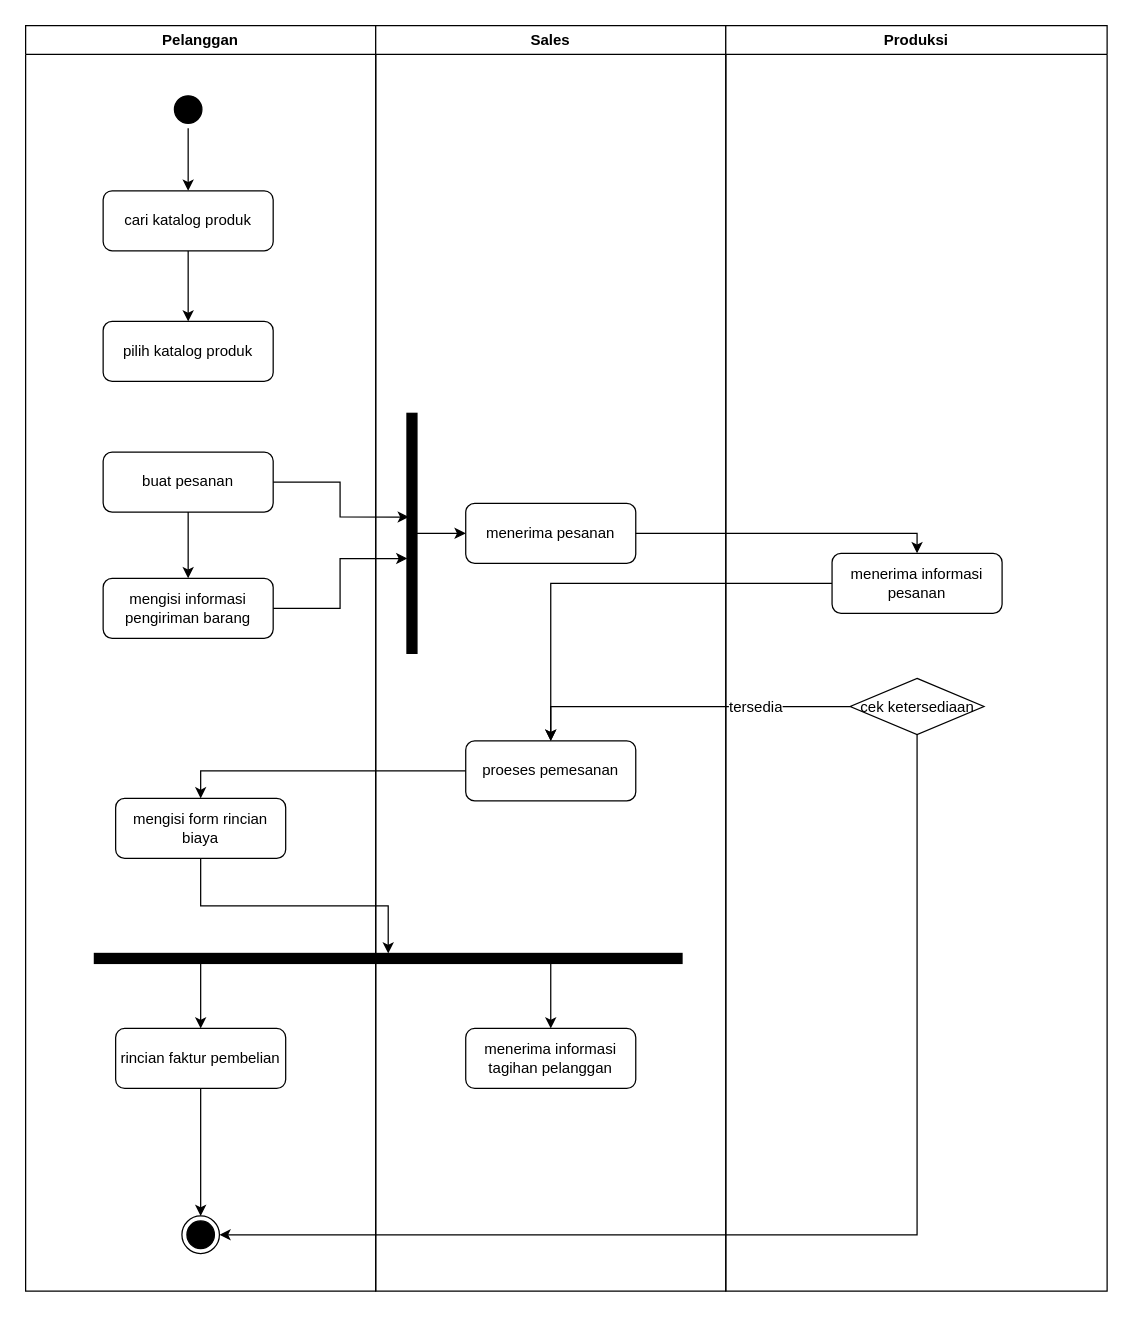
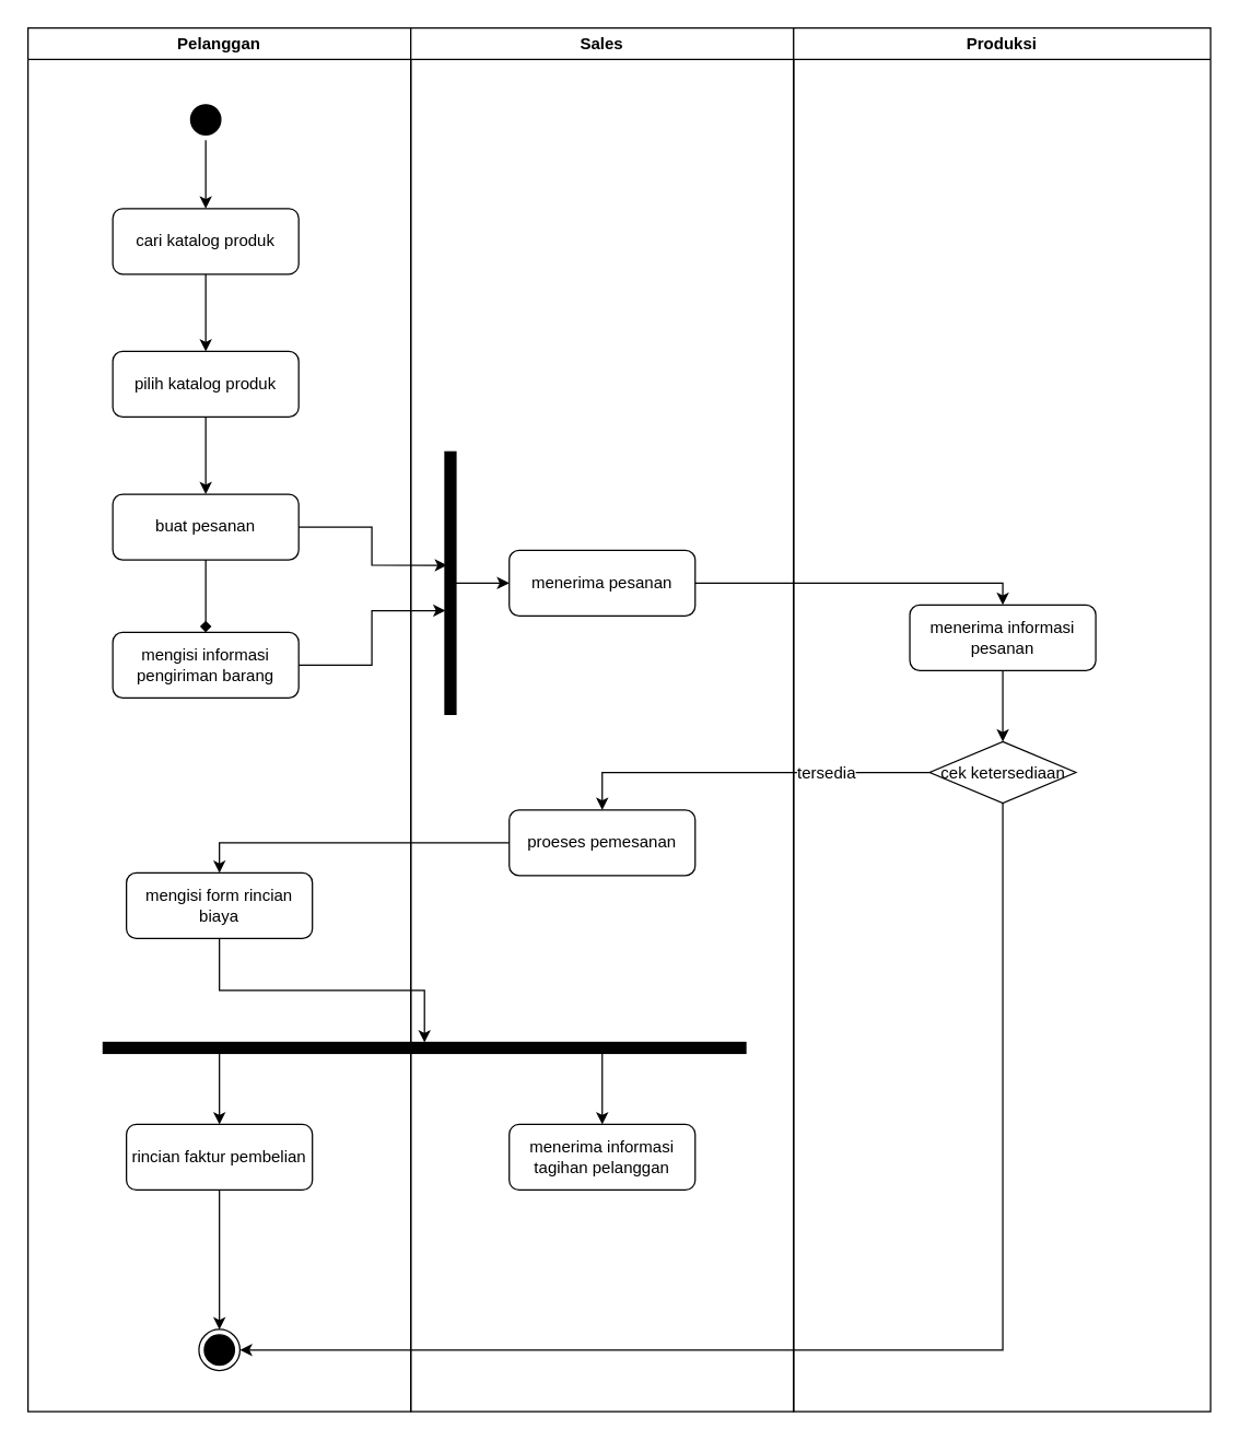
  <mxCell id="0" />
  <mxCell id="1" parent="0" />
  <mxCell id="2" value="Pelanggan" style="swimlane;whiteSpace=wrap" parent="1" vertex="1"><mxGeometry x="20" y="20" width="280" height="1012" as="geometry" /></mxCell>
  <mxCell id="3" value="" style="edgeStyle=orthogonalEdgeStyle;rounded=0;orthogonalLoop=1;jettySize=auto;html=1;" edge="1" parent="2" source="4" target="7"><mxGeometry relative="1" as="geometry" /></mxCell>
  <mxCell id="4" value="" style="ellipse;shape=startState;fillColor=#000000;strokeColor=#000000;" parent="2" vertex="1"><mxGeometry x="115" y="52" width="30" height="30" as="geometry" /></mxCell>
  <mxCell id="5" value="" style="ellipse;html=1;shape=endState;fillColor=#000000;strokeColor=#000000;" vertex="1" parent="2"><mxGeometry x="125" y="952" width="30" height="30" as="geometry" /></mxCell>
  <mxCell id="6" value="" style="edgeStyle=orthogonalEdgeStyle;rounded=0;orthogonalLoop=1;jettySize=auto;html=1;" edge="1" parent="2" source="7" target="9"><mxGeometry relative="1" as="geometry" /></mxCell>
  <mxCell id="7" value="cari katalog produk" style="rounded=1;whiteSpace=wrap;html=1;strokeColor=#000000;" vertex="1" parent="2"><mxGeometry x="62" y="132" width="136" height="48" as="geometry" /></mxCell>
+ <mxCell id="8" value="" style="edgeStyle=orthogonalEdgeStyle;rounded=0;orthogonalLoop=1;jettySize=auto;html=1;" edge="1" parent="2" source="9" target="11"><mxGeometry relative="1" as="geometry" /></mxCell>
  <mxCell id="9" value="pilih katalog produk" style="rounded=1;whiteSpace=wrap;html=1;strokeColor=#000000;" vertex="1" parent="2"><mxGeometry x="62" y="236.5" width="136" height="48" as="geometry" /></mxCell>
- <mxCell id="10" value="" style="edgeStyle=orthogonalEdgeStyle;rounded=0;orthogonalLoop=1;jettySize=auto;html=1;" edge="1" parent="2" source="11" target="15"><mxGeometry relative="1" as="geometry" /></mxCell>
+ <mxCell id="10" value="" style="edgeStyle=orthogonalEdgeStyle;rounded=0;orthogonalLoop=1;jettySize=auto;html=1;endArrow=diamond;" edge="1" parent="2" source="11" target="15"><mxGeometry relative="1" as="geometry" /></mxCell>
  <mxCell id="11" value="buat pesanan" style="rounded=1;whiteSpace=wrap;html=1;strokeColor=#000000;" vertex="1" parent="2"><mxGeometry x="62" y="341" width="136" height="48" as="geometry" /></mxCell>
  <mxCell id="12" value="mengisi form rincian biaya" style="rounded=1;whiteSpace=wrap;html=1;strokeColor=#000000;" vertex="1" parent="2"><mxGeometry x="72" y="618" width="136" height="48" as="geometry" /></mxCell>
  <mxCell id="13" value="" style="edgeStyle=orthogonalEdgeStyle;rounded=0;orthogonalLoop=1;jettySize=auto;html=1;entryX=0.5;entryY=0;entryDx=0;entryDy=0;" edge="1" parent="2" source="14" target="5"><mxGeometry relative="1" as="geometry"><mxPoint x="140" y="930" as="targetPoint" /></mxGeometry></mxCell>
  <mxCell id="14" value="rincian faktur pembelian" style="rounded=1;whiteSpace=wrap;html=1;strokeColor=#000000;" vertex="1" parent="2"><mxGeometry x="72" y="802" width="136" height="48" as="geometry" /></mxCell>
  <mxCell id="15" value="mengisi informasi pengiriman barang" style="rounded=1;whiteSpace=wrap;html=1;strokeColor=#000000;" vertex="1" parent="2"><mxGeometry x="62" y="442" width="136" height="48" as="geometry" /></mxCell>
  <mxCell id="16" value="Sales" style="swimlane;whiteSpace=wrap;startSize=23;" parent="1" vertex="1"><mxGeometry x="300" y="20" width="280" height="1012" as="geometry" /></mxCell>
  <mxCell id="17" value="menerima pesanan" style="rounded=1;whiteSpace=wrap;html=1;strokeColor=#000000;" vertex="1" parent="16"><mxGeometry x="72" y="382" width="136" height="48" as="geometry" /></mxCell>
  <mxCell id="18" value="proeses pemesanan" style="rounded=1;whiteSpace=wrap;html=1;strokeColor=#000000;" vertex="1" parent="16"><mxGeometry x="72" y="572" width="136" height="48" as="geometry" /></mxCell>
  <mxCell id="19" value="" style="rounded=0;whiteSpace=wrap;html=1;strokeColor=#000000;fillColor=#000000;direction=south;" vertex="1" parent="16"><mxGeometry x="25" y="310" width="8" height="192" as="geometry" /></mxCell>
  <mxCell id="20" value="menerima informasi tagihan pelanggan" style="rounded=1;whiteSpace=wrap;html=1;strokeColor=#000000;" vertex="1" parent="16"><mxGeometry x="72" y="802" width="136" height="48" as="geometry" /></mxCell>
  <mxCell id="21" value="" style="endArrow=classic;html=1;exitX=0.5;exitY=0;exitDx=0;exitDy=0;entryX=0;entryY=0.5;entryDx=0;entryDy=0;" edge="1" parent="16" source="19" target="17"><mxGeometry width="50" height="50" relative="1" as="geometry"><mxPoint x="145" y="452" as="sourcePoint" /><mxPoint x="195" y="402" as="targetPoint" /></mxGeometry></mxCell>
  <mxCell id="22" value="Produksi" style="swimlane;whiteSpace=wrap" parent="1" vertex="1"><mxGeometry x="580" y="20" width="305" height="1012" as="geometry" /></mxCell>
- <mxCell id="23" value="" style="edgeStyle=orthogonalEdgeStyle;rounded=0;orthogonalLoop=1;jettySize=auto;html=1;" edge="1" parent="22" source="24" target="18"><mxGeometry relative="1" as="geometry" /></mxCell>
+ <mxCell id="23" value="" style="edgeStyle=orthogonalEdgeStyle;rounded=0;orthogonalLoop=1;jettySize=auto;html=1;" edge="1" parent="22" source="24" target="25"><mxGeometry relative="1" as="geometry" /></mxCell>
  <mxCell id="24" value="menerima informasi pesanan" style="rounded=1;whiteSpace=wrap;html=1;strokeColor=#000000;" vertex="1" parent="22"><mxGeometry x="85" y="422" width="136" height="48" as="geometry" /></mxCell>
  <mxCell id="25" value="cek ketersediaan" style="rhombus;whiteSpace=wrap;html=1;strokeColor=#000000;" vertex="1" parent="22"><mxGeometry x="99.5" y="522" width="107" height="45" as="geometry" /></mxCell>
  <mxCell id="26" value="" style="edgeStyle=orthogonalEdgeStyle;rounded=0;orthogonalLoop=1;jettySize=auto;html=1;entryX=0.5;entryY=0;entryDx=0;entryDy=0;" edge="1" parent="1" source="17" target="24"><mxGeometry relative="1" as="geometry"><Array as="points"><mxPoint x="733" y="426" /><mxPoint x="733" y="432" /></Array></mxGeometry></mxCell>
  <mxCell id="27" value="" style="edgeStyle=orthogonalEdgeStyle;rounded=0;orthogonalLoop=1;jettySize=auto;html=1;entryX=0.5;entryY=0;entryDx=0;entryDy=0;" edge="1" parent="1" source="25" target="18"><mxGeometry relative="1" as="geometry"><mxPoint x="599.5" y="571" as="targetPoint" /></mxGeometry></mxCell>
  <mxCell id="28" value="tersedia" style="text;html=1;resizable=0;points=[];align=center;verticalAlign=middle;labelBackgroundColor=#ffffff;" vertex="1" connectable="0" parent="27"><mxGeometry x="-0.437" y="2" relative="1" as="geometry"><mxPoint x="-1.5" y="-2" as="offset" /></mxGeometry></mxCell>
  <mxCell id="29" value="" style="edgeStyle=orthogonalEdgeStyle;rounded=0;orthogonalLoop=1;jettySize=auto;html=1;entryX=0.5;entryY=0;entryDx=0;entryDy=0;" edge="1" parent="1" source="18" target="12"><mxGeometry relative="1" as="geometry"><Array as="points"><mxPoint x="160" y="616" /></Array></mxGeometry></mxCell>
  <mxCell id="30" value="" style="edgeStyle=orthogonalEdgeStyle;rounded=0;orthogonalLoop=1;jettySize=auto;html=1;entryX=0.5;entryY=0;entryDx=0;entryDy=0;" edge="1" parent="1" source="32" target="14"><mxGeometry relative="1" as="geometry"><mxPoint x="310" y="850" as="targetPoint" /><Array as="points"><mxPoint x="160" y="782" /><mxPoint x="160" y="782" /></Array></mxGeometry></mxCell>
  <mxCell id="31" value="" style="edgeStyle=orthogonalEdgeStyle;rounded=0;orthogonalLoop=1;jettySize=auto;html=1;entryX=0.5;entryY=0;entryDx=0;entryDy=0;" edge="1" parent="1" source="32" target="20"><mxGeometry relative="1" as="geometry"><mxPoint x="310" y="850" as="targetPoint" /><Array as="points"><mxPoint x="440" y="782" /><mxPoint x="440" y="782" /></Array></mxGeometry></mxCell>
  <mxCell id="32" value="" style="rounded=0;whiteSpace=wrap;html=1;strokeColor=#000000;fillColor=#000000;" vertex="1" parent="1"><mxGeometry x="75" y="762" width="470" height="8" as="geometry" /></mxCell>
  <mxCell id="33" value="" style="edgeStyle=orthogonalEdgeStyle;rounded=0;orthogonalLoop=1;jettySize=auto;html=1;entryX=0.605;entryY=0.957;entryDx=0;entryDy=0;entryPerimeter=0;" edge="1" parent="1" source="15" target="19"><mxGeometry relative="1" as="geometry"><mxPoint x="298" y="486" as="targetPoint" /></mxGeometry></mxCell>
  <mxCell id="34" value="" style="edgeStyle=orthogonalEdgeStyle;rounded=0;orthogonalLoop=1;jettySize=auto;html=1;entryX=0.432;entryY=0.809;entryDx=0;entryDy=0;entryPerimeter=0;" edge="1" parent="1" source="11" target="19"><mxGeometry relative="1" as="geometry"><mxPoint x="298" y="385" as="targetPoint" /></mxGeometry></mxCell>
  <mxCell id="35" value="" style="edgeStyle=orthogonalEdgeStyle;rounded=0;orthogonalLoop=1;jettySize=auto;html=1;" edge="1" parent="1" source="12" target="32"><mxGeometry relative="1" as="geometry" /></mxCell>
  <mxCell id="36" value="" style="edgeStyle=orthogonalEdgeStyle;rounded=0;orthogonalLoop=1;jettySize=auto;html=1;entryX=1;entryY=0.5;entryDx=0;entryDy=0;" edge="1" parent="1" source="25" target="5"><mxGeometry relative="1" as="geometry"><mxPoint x="733" y="680" as="targetPoint" /><Array as="points"><mxPoint x="733" y="987" /></Array></mxGeometry></mxCell>
